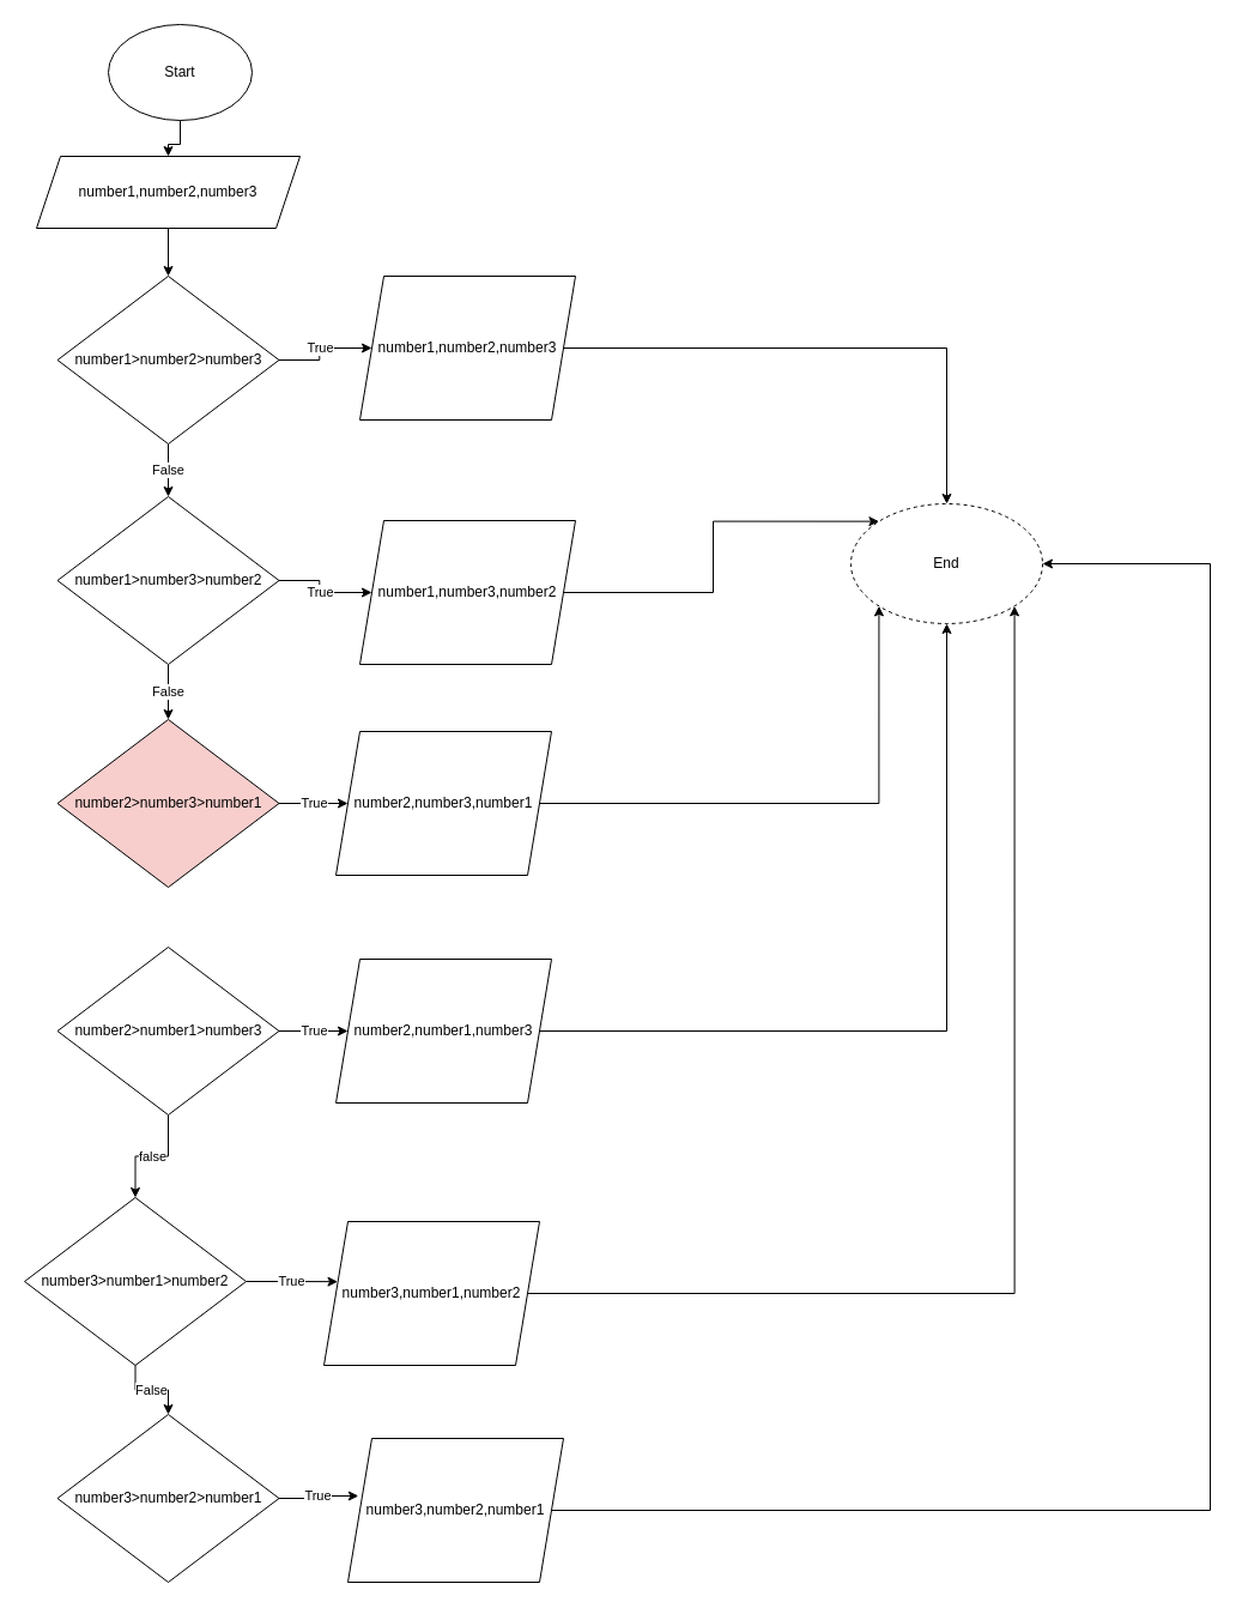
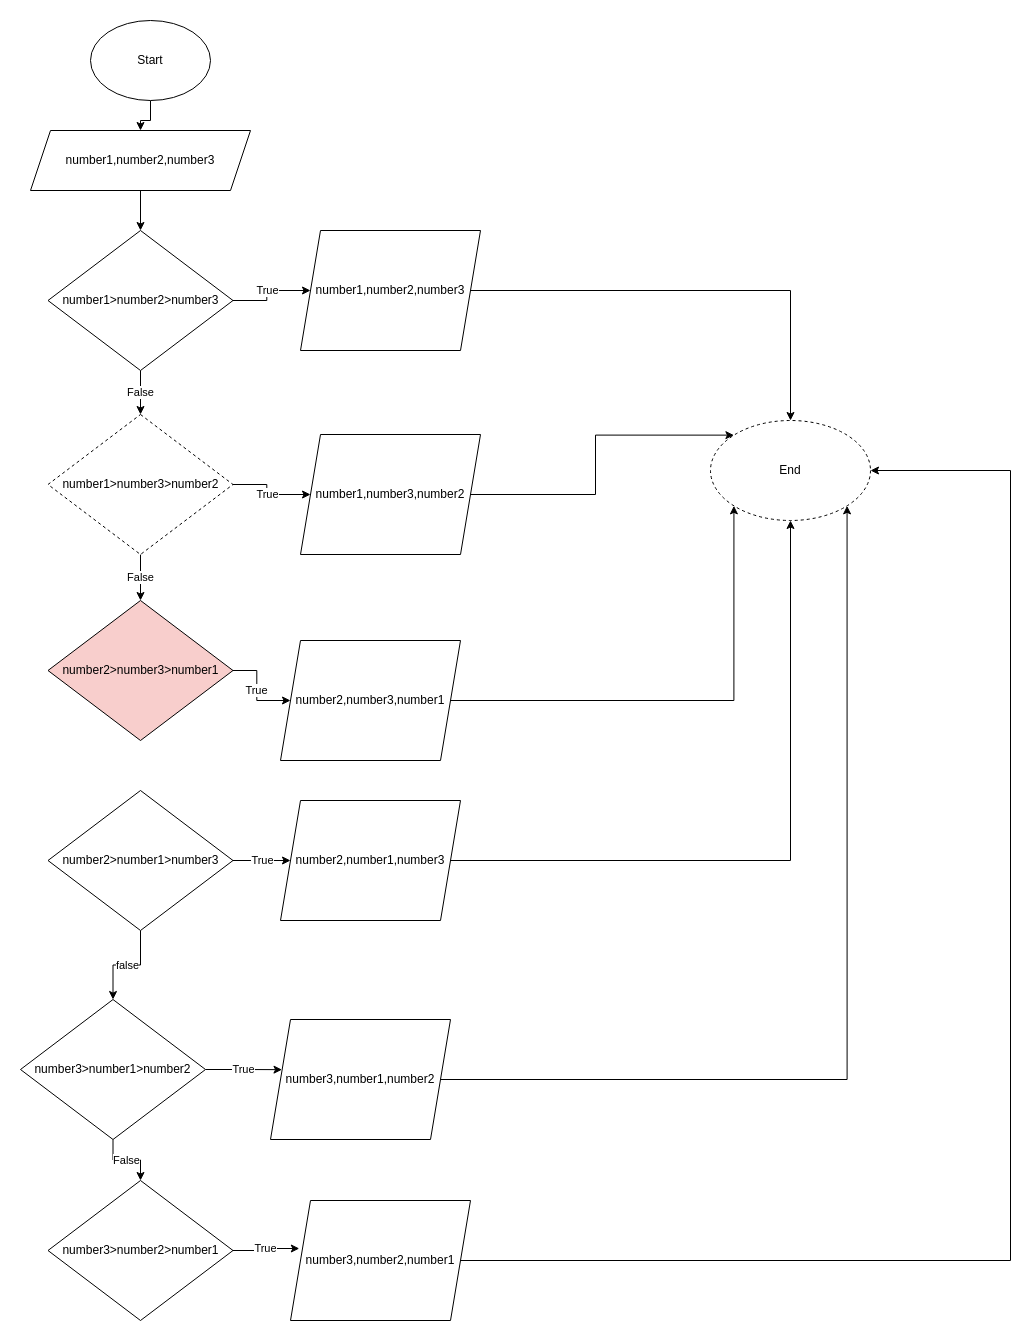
  <mxCell id="0" />
  <mxCell id="1" parent="0" />
  <mxCell id="2" style="edgeStyle=orthogonalEdgeStyle;rounded=0;orthogonalLoop=1;jettySize=auto;html=1;entryX=0.5;entryY=0;entryDx=0;entryDy=0;" edge="1" parent="1" source="3" target="8"><mxGeometry relative="1" as="geometry" /></mxCell>
  <mxCell id="3" value="Start" style="ellipse;whiteSpace=wrap;html=1;" vertex="1" parent="1"><mxGeometry x="90" y="20" width="120" height="80" as="geometry" /></mxCell>
  <mxCell id="4" value="False" style="edgeStyle=orthogonalEdgeStyle;rounded=0;orthogonalLoop=1;jettySize=auto;html=1;entryX=0.5;entryY=0;entryDx=0;entryDy=0;" edge="1" parent="1" source="6" target="11"><mxGeometry relative="1" as="geometry" /></mxCell>
  <mxCell id="5" value="True" style="edgeStyle=orthogonalEdgeStyle;rounded=0;orthogonalLoop=1;jettySize=auto;html=1;entryX=0;entryY=0.5;entryDx=0;entryDy=0;" edge="1" parent="1" source="6" target="23"><mxGeometry relative="1" as="geometry" /></mxCell>
  <mxCell id="6" value="number1&amp;gt;number2&amp;gt;number3" style="rhombus;whiteSpace=wrap;html=1;" vertex="1" parent="1"><mxGeometry x="47.5" y="230" width="185" height="140" as="geometry" /></mxCell>
  <mxCell id="7" style="edgeStyle=orthogonalEdgeStyle;rounded=0;orthogonalLoop=1;jettySize=auto;html=1;entryX=0.5;entryY=0;entryDx=0;entryDy=0;" edge="1" parent="1" source="8" target="6"><mxGeometry relative="1" as="geometry" /></mxCell>
  <mxCell id="8" value="number1,number2,number3" style="shape=parallelogram;perimeter=parallelogramPerimeter;whiteSpace=wrap;html=1;fixedSize=1;" vertex="1" parent="1"><mxGeometry x="30" y="130" width="220" height="60" as="geometry" /></mxCell>
  <mxCell id="9" value="False" style="edgeStyle=orthogonalEdgeStyle;rounded=0;orthogonalLoop=1;jettySize=auto;html=1;entryX=0.5;entryY=0;entryDx=0;entryDy=0;" edge="1" parent="1" source="11" target="21"><mxGeometry relative="1" as="geometry" /></mxCell>
  <mxCell id="10" value="True" style="edgeStyle=orthogonalEdgeStyle;rounded=0;orthogonalLoop=1;jettySize=auto;html=1;" edge="1" parent="1" source="11" target="34"><mxGeometry relative="1" as="geometry" /></mxCell>
- <mxCell id="11" value="number1&amp;gt;number3&amp;gt;number2" style="rhombus;whiteSpace=wrap;html=1;" vertex="1" parent="1"><mxGeometry x="47.5" y="414" width="185" height="140" as="geometry" /></mxCell>
+ <mxCell id="11" value="number1&amp;gt;number3&amp;gt;number2" style="rhombus;whiteSpace=wrap;html=1;dashed=1;" vertex="1" parent="1"><mxGeometry x="47.5" y="414" width="185" height="140" as="geometry" /></mxCell>
  <mxCell id="12" value="True" style="edgeStyle=orthogonalEdgeStyle;rounded=0;orthogonalLoop=1;jettySize=auto;html=1;entryX=0.049;entryY=0.4;entryDx=0;entryDy=0;entryPerimeter=0;" edge="1" parent="1" source="13" target="30"><mxGeometry relative="1" as="geometry" /></mxCell>
  <mxCell id="13" value="number3&amp;gt;number2&amp;gt;number1" style="rhombus;whiteSpace=wrap;html=1;" vertex="1" parent="1"><mxGeometry x="47.5" y="1180" width="185" height="140" as="geometry" /></mxCell>
  <mxCell id="14" value="False" style="edgeStyle=orthogonalEdgeStyle;rounded=0;orthogonalLoop=1;jettySize=auto;html=1;" edge="1" parent="1" source="16" target="13"><mxGeometry relative="1" as="geometry" /></mxCell>
  <mxCell id="15" value="True" style="edgeStyle=orthogonalEdgeStyle;rounded=0;orthogonalLoop=1;jettySize=auto;html=1;entryX=0.064;entryY=0.418;entryDx=0;entryDy=0;entryPerimeter=0;" edge="1" parent="1" source="16" target="26"><mxGeometry relative="1" as="geometry" /></mxCell>
  <mxCell id="16" value="number3&amp;gt;number1&amp;gt;number2" style="rhombus;whiteSpace=wrap;html=1;" vertex="1" parent="1"><mxGeometry x="20" y="999" width="185" height="140" as="geometry" /></mxCell>
  <mxCell id="17" value="false" style="edgeStyle=orthogonalEdgeStyle;rounded=0;orthogonalLoop=1;jettySize=auto;html=1;entryX=0.5;entryY=0;entryDx=0;entryDy=0;" edge="1" parent="1" source="19" target="16"><mxGeometry relative="1" as="geometry" /></mxCell>
  <mxCell id="18" value="True" style="edgeStyle=orthogonalEdgeStyle;rounded=0;orthogonalLoop=1;jettySize=auto;html=1;entryX=0;entryY=0.5;entryDx=0;entryDy=0;" edge="1" parent="1" source="19" target="28"><mxGeometry relative="1" as="geometry" /></mxCell>
  <mxCell id="19" value="number2&amp;gt;number1&amp;gt;number3" style="rhombus;whiteSpace=wrap;html=1;" vertex="1" parent="1"><mxGeometry x="47.5" y="790" width="185" height="140" as="geometry" /></mxCell>
  <mxCell id="20" value="True" style="edgeStyle=orthogonalEdgeStyle;rounded=0;orthogonalLoop=1;jettySize=auto;html=1;entryX=0;entryY=0.5;entryDx=0;entryDy=0;" edge="1" parent="1" source="21" target="32"><mxGeometry relative="1" as="geometry" /></mxCell>
  <mxCell id="21" value="number2&amp;gt;number3&amp;gt;number1" style="rhombus;whiteSpace=wrap;html=1;fillColor=#f8cecc;" vertex="1" parent="1"><mxGeometry x="47.5" y="600" width="185" height="140" as="geometry" /></mxCell>
  <mxCell id="22" style="edgeStyle=orthogonalEdgeStyle;rounded=0;orthogonalLoop=1;jettySize=auto;html=1;" edge="1" parent="1" source="23" target="24"><mxGeometry relative="1" as="geometry" /></mxCell>
  <mxCell id="23" value="number1,number2,number3" style="shape=parallelogram;perimeter=parallelogramPerimeter;whiteSpace=wrap;html=1;fixedSize=1;" vertex="1" parent="1"><mxGeometry x="300" y="230" width="180" height="120" as="geometry" /></mxCell>
  <mxCell id="24" value="End" style="ellipse;whiteSpace=wrap;html=1;dashed=1;" vertex="1" parent="1"><mxGeometry x="710" y="420" width="160" height="100" as="geometry" /></mxCell>
  <mxCell id="25" style="edgeStyle=orthogonalEdgeStyle;rounded=0;orthogonalLoop=1;jettySize=auto;html=1;entryX=1;entryY=1;entryDx=0;entryDy=0;" edge="1" parent="1" source="26" target="24"><mxGeometry relative="1" as="geometry" /></mxCell>
  <mxCell id="26" value="number3,number1,number2" style="shape=parallelogram;perimeter=parallelogramPerimeter;whiteSpace=wrap;html=1;fixedSize=1;" vertex="1" parent="1"><mxGeometry x="270" y="1019" width="180" height="120" as="geometry" /></mxCell>
  <mxCell id="27" style="edgeStyle=orthogonalEdgeStyle;rounded=0;orthogonalLoop=1;jettySize=auto;html=1;entryX=0.5;entryY=1;entryDx=0;entryDy=0;" edge="1" parent="1" source="28" target="24"><mxGeometry relative="1" as="geometry" /></mxCell>
  <mxCell id="28" value="number2,number1,number3" style="shape=parallelogram;perimeter=parallelogramPerimeter;whiteSpace=wrap;html=1;fixedSize=1;" vertex="1" parent="1"><mxGeometry x="280" y="800" width="180" height="120" as="geometry" /></mxCell>
  <mxCell id="29" style="edgeStyle=orthogonalEdgeStyle;rounded=0;orthogonalLoop=1;jettySize=auto;html=1;entryX=1;entryY=0.5;entryDx=0;entryDy=0;" edge="1" parent="1" source="30" target="24"><mxGeometry relative="1" as="geometry"><Array as="points"><mxPoint x="1010" y="1260" /><mxPoint x="1010" y="470" /></Array></mxGeometry></mxCell>
  <mxCell id="30" value="number3,number2,number1" style="shape=parallelogram;perimeter=parallelogramPerimeter;whiteSpace=wrap;html=1;fixedSize=1;" vertex="1" parent="1"><mxGeometry x="290" y="1200" width="180" height="120" as="geometry" /></mxCell>
  <mxCell id="31" style="edgeStyle=orthogonalEdgeStyle;rounded=0;orthogonalLoop=1;jettySize=auto;html=1;entryX=0;entryY=1;entryDx=0;entryDy=0;" edge="1" parent="1" source="32" target="24"><mxGeometry relative="1" as="geometry" /></mxCell>
- <mxCell id="32" value="number2,number3,number1" style="shape=parallelogram;perimeter=parallelogramPerimeter;whiteSpace=wrap;html=1;fixedSize=1;" vertex="1" parent="1"><mxGeometry x="280" y="610" width="180" height="120" as="geometry" /></mxCell>
+ <mxCell id="32" value="number2,number3,number1" style="shape=parallelogram;perimeter=parallelogramPerimeter;whiteSpace=wrap;html=1;fixedSize=1;" vertex="1" parent="1"><mxGeometry x="280" y="640" width="180" height="120" as="geometry" /></mxCell>
  <mxCell id="33" style="edgeStyle=orthogonalEdgeStyle;rounded=0;orthogonalLoop=1;jettySize=auto;html=1;entryX=0;entryY=0;entryDx=0;entryDy=0;" edge="1" parent="1" source="34" target="24"><mxGeometry relative="1" as="geometry" /></mxCell>
  <mxCell id="34" value="number1,number3,number2" style="shape=parallelogram;perimeter=parallelogramPerimeter;whiteSpace=wrap;html=1;fixedSize=1;" vertex="1" parent="1"><mxGeometry x="300" y="434" width="180" height="120" as="geometry" /></mxCell>
